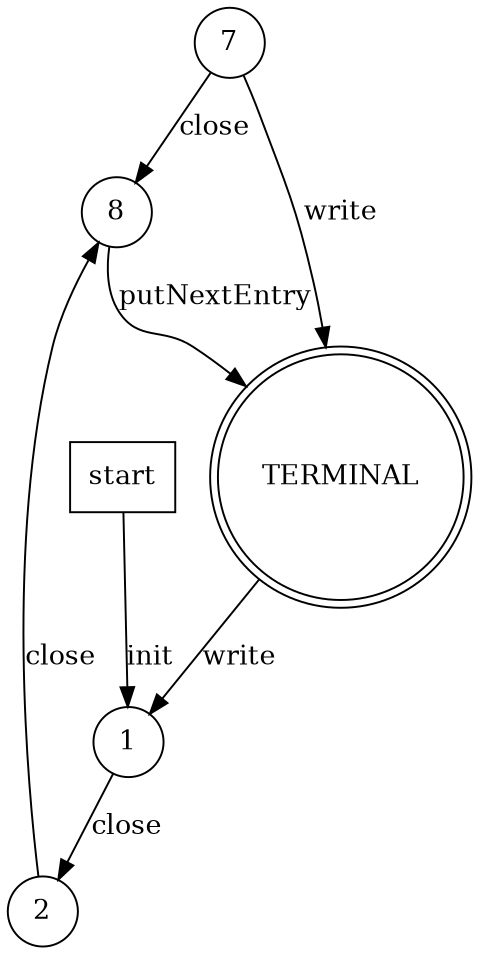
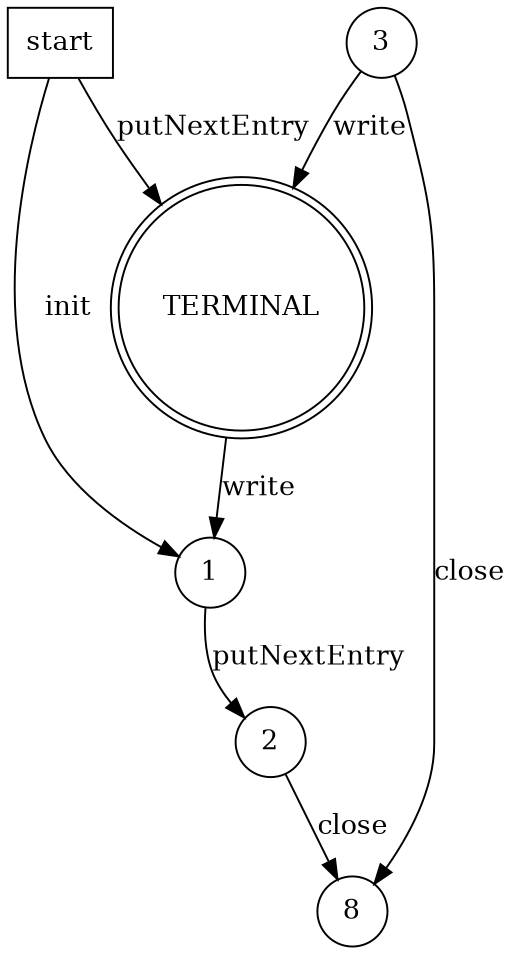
  digraph {
    node [shape=circle]
    n1 [label=8]
    n2 [label=TERMINAL shape=doublecircle]
    n3 [label=1]
    n4 [label=start shape=box]
    n5 [label=2]
-   n6 [label=7]
-   n1 -> n2 [label=putNextEntry]
+   n6 [label=3]
+   n4 -> n2 [label=putNextEntry]
    n2 -> n3 [label=write]
-   n3 -> n5 [label=close]
+   n3 -> n5 [label=putNextEntry]
    n4 -> n3 [label=init]
    n5 -> n1 [label=close]
    n6 -> n1 [label=close]
    n6 -> n2 [label=write]
  }
